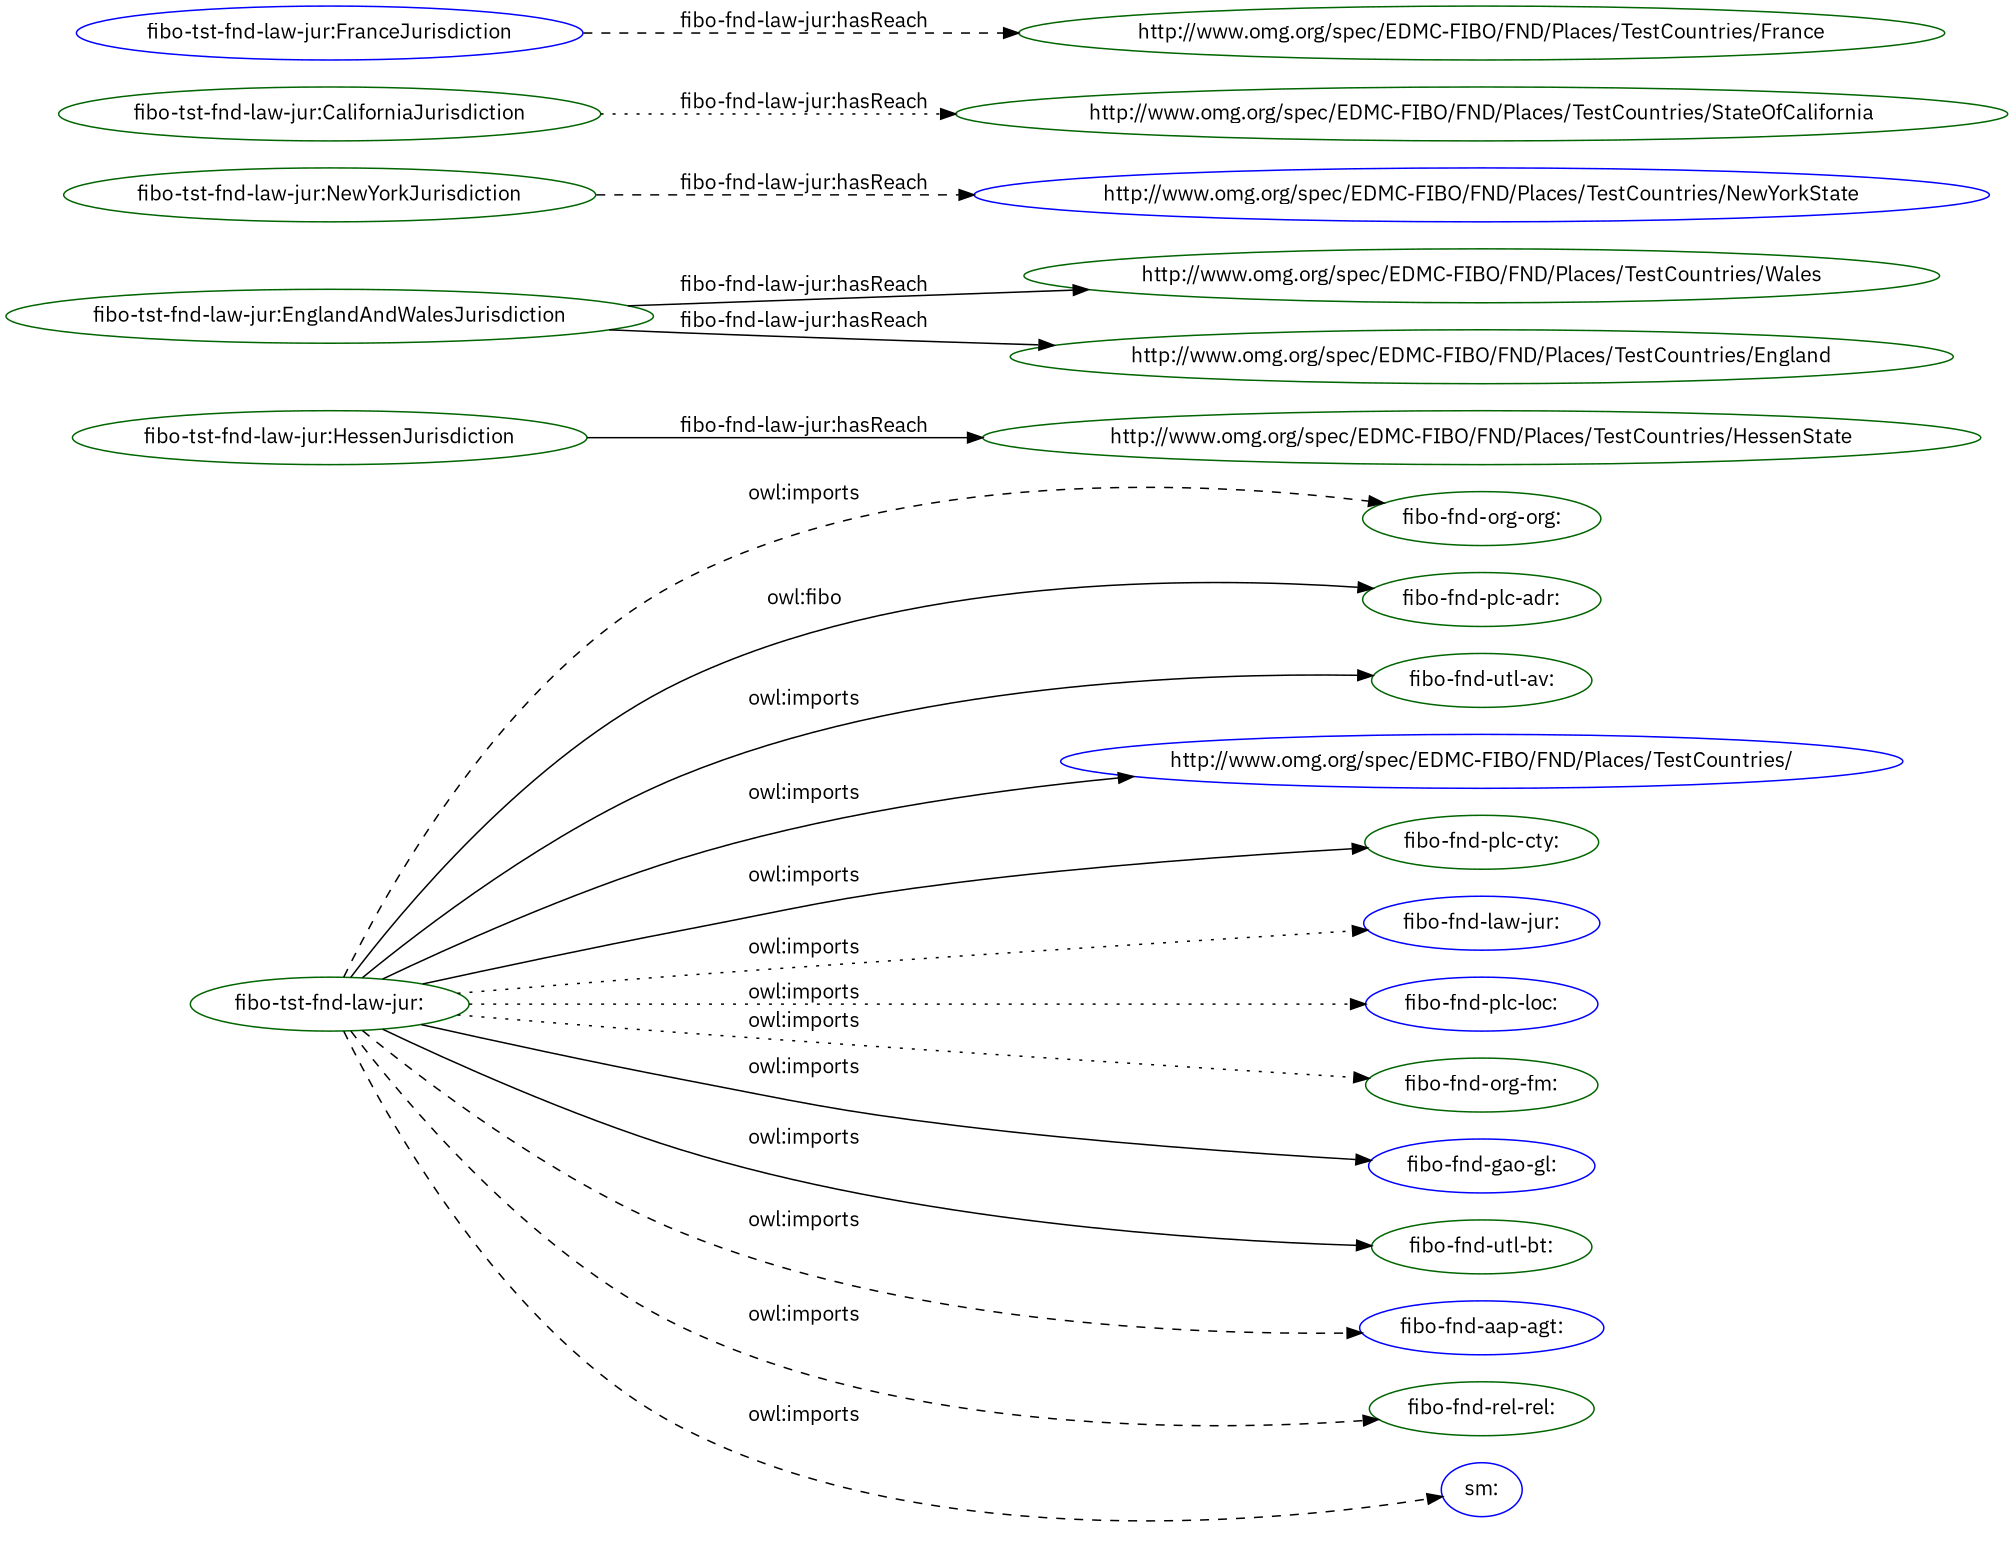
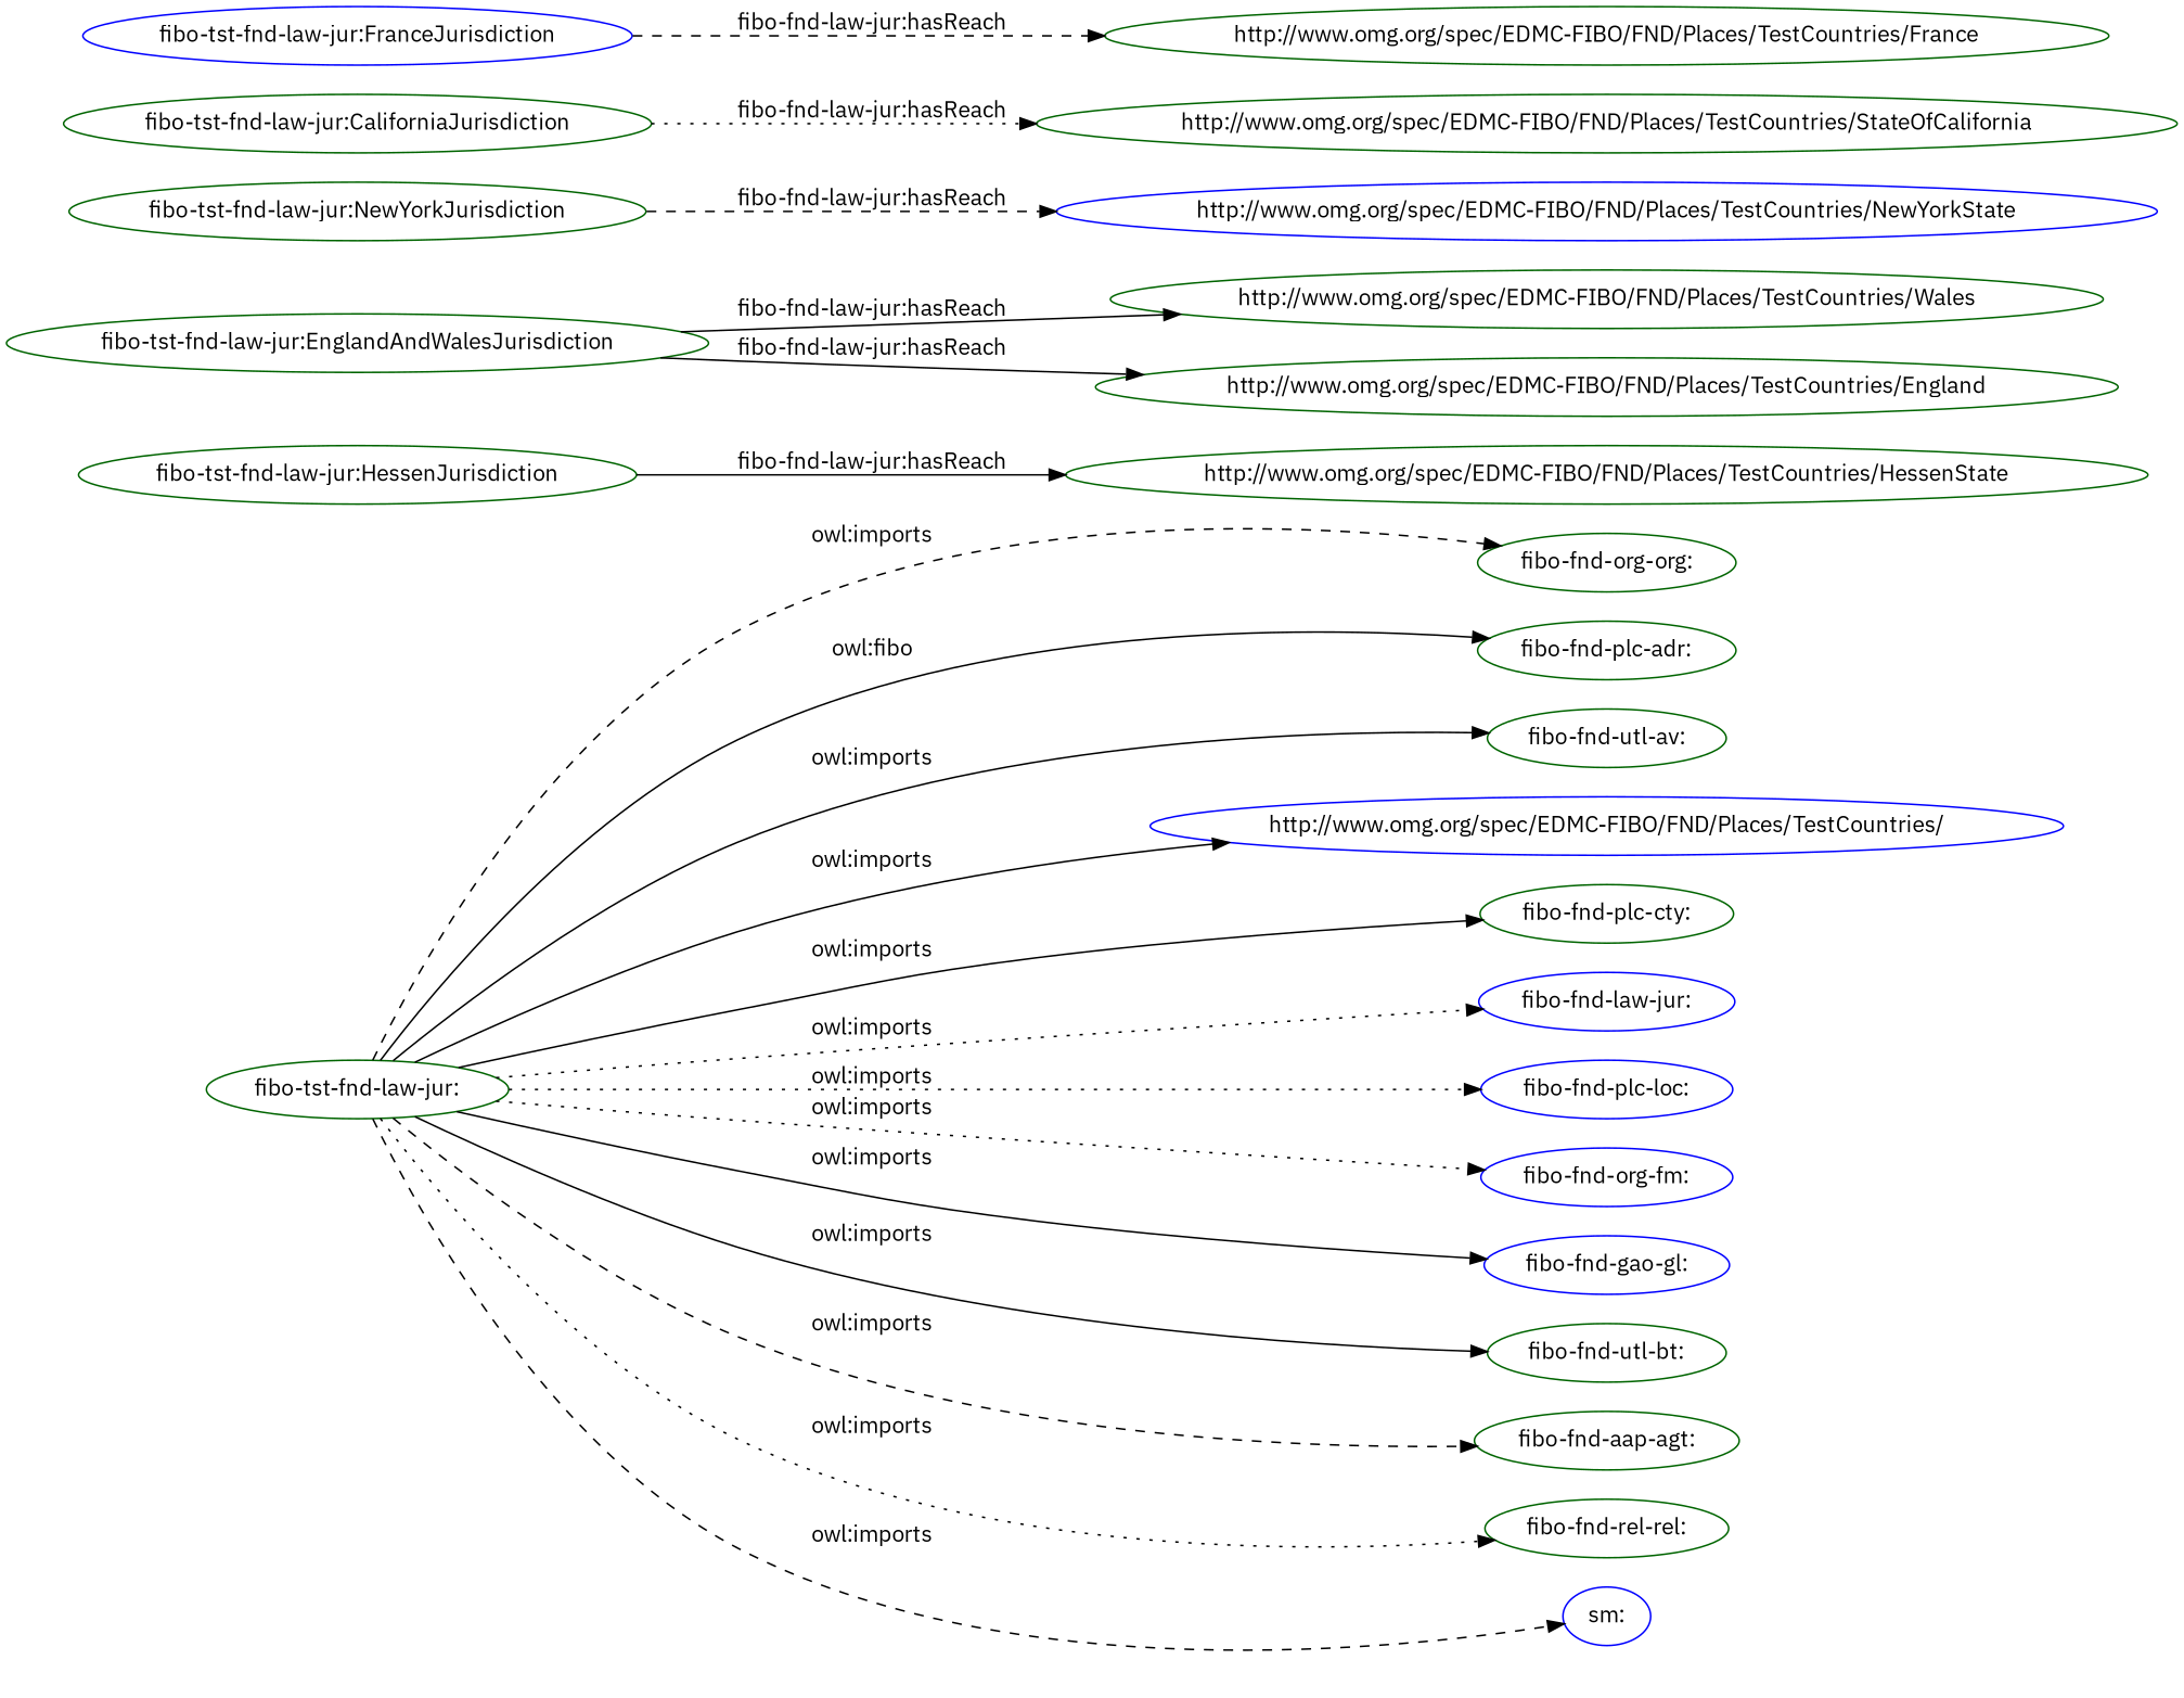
  digraph {
    fontname="IBM Plex Sans"
    rankdir=LR
    node [color=darkgreen fontname="IBM Plex Sans"]
    edge [fontname="IBM Plex Sans" style=solid]
    "fibo-tst-fnd-law-jur:"
    "fibo-fnd-org-org:"
    "fibo-fnd-plc-adr:"
    "fibo-fnd-utl-av:"
    "http://www.omg.org/spec/EDMC-FIBO/FND/Places/TestCountries/" [color=blue]
    "fibo-fnd-plc-cty:"
    "fibo-fnd-law-jur:" [color=blue]
    "fibo-fnd-plc-loc:" [color=blue]
-   "fibo-fnd-org-fm:"
+   "fibo-fnd-org-fm:" [color=blue]
    "fibo-fnd-gao-gl:" [color=blue]
    "fibo-fnd-utl-bt:"
-   "fibo-fnd-aap-agt:" [color=blue]
+   "fibo-fnd-aap-agt:"
    "fibo-fnd-rel-rel:"
    "sm:" [color=blue]
    "fibo-tst-fnd-law-jur:HessenJurisdiction"
    "http://www.omg.org/spec/EDMC-FIBO/FND/Places/TestCountries/HessenState"
    "fibo-tst-fnd-law-jur:EnglandAndWalesJurisdiction"
    "http://www.omg.org/spec/EDMC-FIBO/FND/Places/TestCountries/Wales"
    "http://www.omg.org/spec/EDMC-FIBO/FND/Places/TestCountries/England"
    "http://www.omg.org/spec/EDMC-FIBO/FND/Places/TestCountries/NewYorkState" [color=blue]
    "fibo-tst-fnd-law-jur:NewYorkJurisdiction"
    "fibo-tst-fnd-law-jur:CaliforniaJurisdiction"
    "http://www.omg.org/spec/EDMC-FIBO/FND/Places/TestCountries/StateOfCalifornia"
    "fibo-tst-fnd-law-jur:FranceJurisdiction" [color=blue]
    "http://www.omg.org/spec/EDMC-FIBO/FND/Places/TestCountries/France"
    "fibo-tst-fnd-law-jur:" -> "fibo-fnd-org-org:" [label="owl:imports" style=dashed]
    "fibo-tst-fnd-law-jur:" -> "fibo-fnd-plc-adr:" [label="owl:fibo"]
    "fibo-tst-fnd-law-jur:" -> "fibo-fnd-utl-av:" [label="owl:imports"]
    "fibo-tst-fnd-law-jur:" -> "http://www.omg.org/spec/EDMC-FIBO/FND/Places/TestCountries/" [label="owl:imports"]
    "fibo-tst-fnd-law-jur:" -> "fibo-fnd-plc-cty:" [label="owl:imports"]
    "fibo-tst-fnd-law-jur:" -> "fibo-fnd-law-jur:" [label="owl:imports" style=dotted]
    "fibo-tst-fnd-law-jur:" -> "fibo-fnd-plc-loc:" [label="owl:imports" style=dotted]
    "fibo-tst-fnd-law-jur:" -> "fibo-fnd-org-fm:" [label="owl:imports" style=dotted]
    "fibo-tst-fnd-law-jur:" -> "fibo-fnd-gao-gl:" [label="owl:imports"]
    "fibo-tst-fnd-law-jur:" -> "fibo-fnd-utl-bt:" [label="owl:imports"]
    "fibo-tst-fnd-law-jur:" -> "fibo-fnd-aap-agt:" [label="owl:imports" style=dashed]
-   "fibo-tst-fnd-law-jur:" -> "fibo-fnd-rel-rel:" [label="owl:imports" style=dashed]
+   "fibo-tst-fnd-law-jur:" -> "fibo-fnd-rel-rel:" [label="owl:imports" style=dotted]
    "fibo-tst-fnd-law-jur:" -> "sm:" [label="owl:imports" style=dashed]
    "fibo-tst-fnd-law-jur:HessenJurisdiction" -> "http://www.omg.org/spec/EDMC-FIBO/FND/Places/TestCountries/HessenState" [label="fibo-fnd-law-jur:hasReach"]
    "fibo-tst-fnd-law-jur:EnglandAndWalesJurisdiction" -> "http://www.omg.org/spec/EDMC-FIBO/FND/Places/TestCountries/Wales" [label="fibo-fnd-law-jur:hasReach"]
    "fibo-tst-fnd-law-jur:EnglandAndWalesJurisdiction" -> "http://www.omg.org/spec/EDMC-FIBO/FND/Places/TestCountries/England" [label="fibo-fnd-law-jur:hasReach"]
    "fibo-tst-fnd-law-jur:NewYorkJurisdiction" -> "http://www.omg.org/spec/EDMC-FIBO/FND/Places/TestCountries/NewYorkState" [label="fibo-fnd-law-jur:hasReach" style=dashed]
    "fibo-tst-fnd-law-jur:CaliforniaJurisdiction" -> "http://www.omg.org/spec/EDMC-FIBO/FND/Places/TestCountries/StateOfCalifornia" [label="fibo-fnd-law-jur:hasReach" style=dotted]
    "fibo-tst-fnd-law-jur:FranceJurisdiction" -> "http://www.omg.org/spec/EDMC-FIBO/FND/Places/TestCountries/France" [label="fibo-fnd-law-jur:hasReach" style=dashed]
  }
